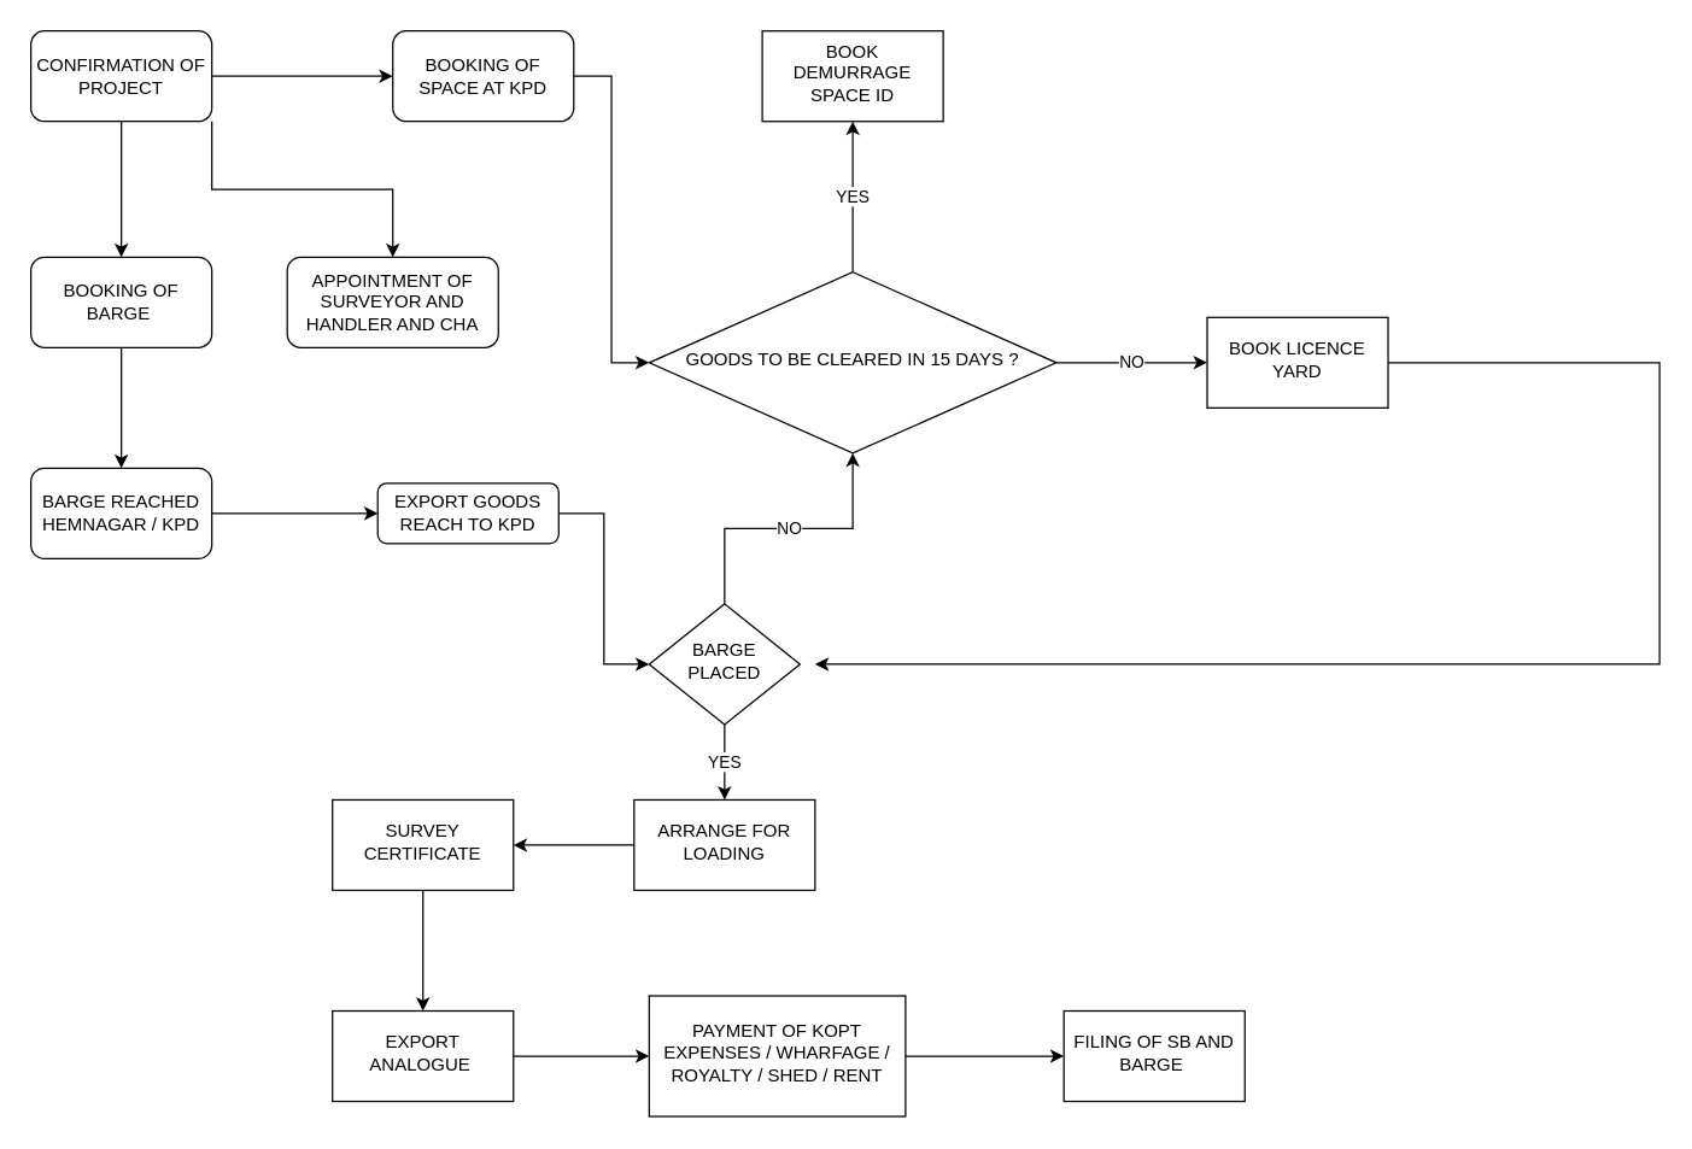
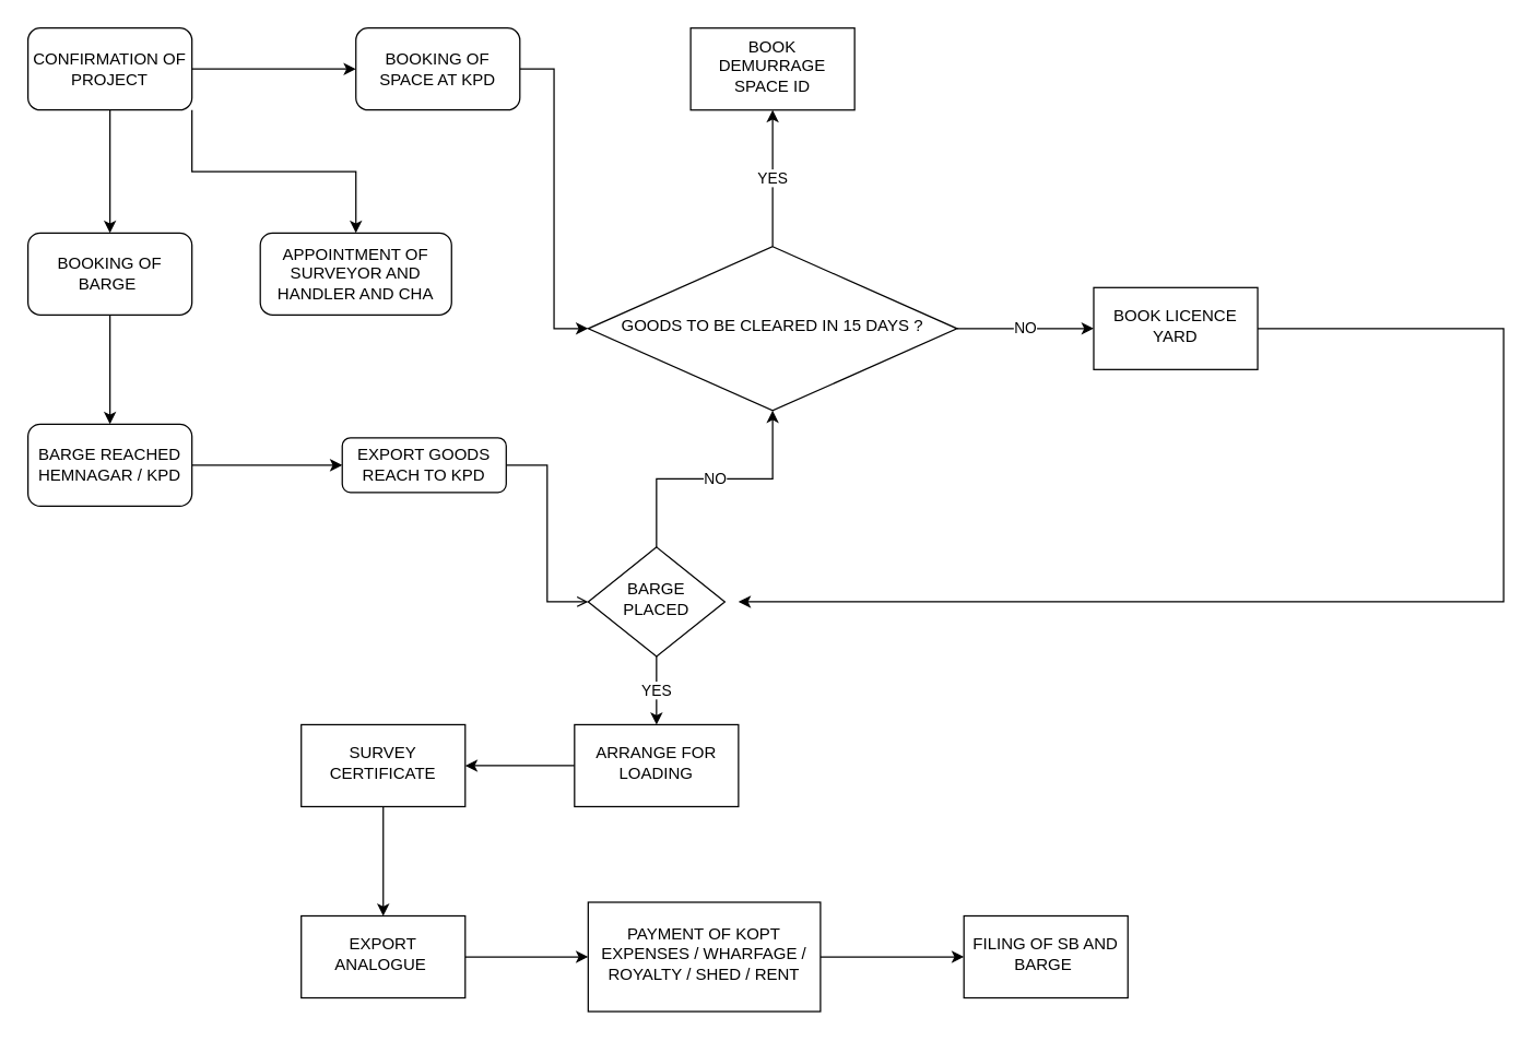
  <mxCell id="0" />
  <mxCell id="1" parent="0" />
- <mxCell id="2" style="edgeStyle=orthogonalEdgeStyle;rounded=0;orthogonalLoop=1;jettySize=auto;html=1;entryX=0;entryY=0.5;entryDx=0;entryDy=0;" edge="1" parent="1" source="3" target="6"><mxGeometry relative="1" as="geometry" /></mxCell>
+ <mxCell id="2" style="edgeStyle=orthogonalEdgeStyle;rounded=0;orthogonalLoop=1;jettySize=auto;html=1;entryX=0;entryY=0.5;entryDx=0;entryDy=0;endArrow=open;" edge="1" parent="1" source="3" target="6"><mxGeometry relative="1" as="geometry" /></mxCell>
  <mxCell id="3" value="EXPORT GOODS REACH TO KPD" style="rounded=1;whiteSpace=wrap;html=1;fontSize=12;glass=0;strokeWidth=1;shadow=0;" parent="1" vertex="1"><mxGeometry x="250" y="320" width="120" height="40" as="geometry" /></mxCell>
  <mxCell id="4" value="YES" style="edgeStyle=orthogonalEdgeStyle;rounded=0;orthogonalLoop=1;jettySize=auto;html=1;" edge="1" parent="1" source="6" target="24"><mxGeometry relative="1" as="geometry" /></mxCell>
  <mxCell id="5" value="NO" style="edgeStyle=orthogonalEdgeStyle;rounded=0;orthogonalLoop=1;jettySize=auto;html=1;entryX=0.5;entryY=1;entryDx=0;entryDy=0;" edge="1" parent="1" source="6" target="18"><mxGeometry relative="1" as="geometry"><mxPoint x="470" y="590" as="targetPoint" /></mxGeometry></mxCell>
  <mxCell id="6" value="BARGE PLACED" style="rhombus;whiteSpace=wrap;html=1;shadow=0;fontFamily=Helvetica;fontSize=12;align=center;strokeWidth=1;spacing=6;spacingTop=-4;" parent="1" vertex="1"><mxGeometry x="430" y="400" width="100" height="80" as="geometry" /></mxCell>
  <mxCell id="7" style="edgeStyle=orthogonalEdgeStyle;rounded=0;orthogonalLoop=1;jettySize=auto;html=1;entryX=0;entryY=0.5;entryDx=0;entryDy=0;exitX=1;exitY=0.5;exitDx=0;exitDy=0;" edge="1" parent="1" source="22" target="3"><mxGeometry relative="1" as="geometry" /></mxCell>
  <mxCell id="8" value="" style="edgeStyle=orthogonalEdgeStyle;rounded=0;orthogonalLoop=1;jettySize=auto;html=1;" edge="1" parent="1" source="9" target="22"><mxGeometry relative="1" as="geometry" /></mxCell>
  <mxCell id="9" value="BOOKING OF BARGE&amp;nbsp;" style="whiteSpace=wrap;html=1;rounded=1;shadow=0;strokeWidth=1;glass=0;" vertex="1" parent="1"><mxGeometry x="20" y="170" width="120" height="60" as="geometry" /></mxCell>
  <mxCell id="10" style="edgeStyle=orthogonalEdgeStyle;rounded=0;orthogonalLoop=1;jettySize=auto;html=1;entryX=0.5;entryY=0;entryDx=0;entryDy=0;" edge="1" parent="1" source="13" target="9"><mxGeometry relative="1" as="geometry" /></mxCell>
  <mxCell id="11" value="" style="edgeStyle=orthogonalEdgeStyle;rounded=0;orthogonalLoop=1;jettySize=auto;html=1;" edge="1" parent="1" source="13" target="15"><mxGeometry relative="1" as="geometry" /></mxCell>
  <mxCell id="12" style="edgeStyle=orthogonalEdgeStyle;rounded=0;orthogonalLoop=1;jettySize=auto;html=1;exitX=1;exitY=1;exitDx=0;exitDy=0;entryX=0.5;entryY=0;entryDx=0;entryDy=0;" edge="1" parent="1" source="13" target="25"><mxGeometry relative="1" as="geometry"><mxPoint x="260" y="170" as="targetPoint" /></mxGeometry></mxCell>
  <mxCell id="13" value="CONFIRMATION OF PROJECT" style="whiteSpace=wrap;html=1;rounded=1;shadow=0;strokeWidth=1;glass=0;" vertex="1" parent="1"><mxGeometry x="20" y="20" width="120" height="60" as="geometry" /></mxCell>
  <mxCell id="14" style="edgeStyle=orthogonalEdgeStyle;rounded=0;orthogonalLoop=1;jettySize=auto;html=1;entryX=0;entryY=0.5;entryDx=0;entryDy=0;" edge="1" parent="1" source="15" target="18"><mxGeometry relative="1" as="geometry" /></mxCell>
  <mxCell id="15" value="BOOKING OF SPACE AT KPD" style="whiteSpace=wrap;html=1;rounded=1;shadow=0;strokeWidth=1;glass=0;" vertex="1" parent="1"><mxGeometry x="260" y="20" width="120" height="60" as="geometry" /></mxCell>
  <mxCell id="16" value="NO" style="edgeStyle=orthogonalEdgeStyle;rounded=0;orthogonalLoop=1;jettySize=auto;html=1;" edge="1" parent="1" source="18" target="20"><mxGeometry relative="1" as="geometry" /></mxCell>
  <mxCell id="17" value="YES" style="edgeStyle=orthogonalEdgeStyle;rounded=0;orthogonalLoop=1;jettySize=auto;entryX=0.5;entryY=1;entryDx=0;entryDy=0;html=1;" edge="1" parent="1" source="18" target="21"><mxGeometry relative="1" as="geometry" /></mxCell>
  <mxCell id="18" value="GOODS TO BE CLEARED IN 15 DAYS ?" style="rhombus;whiteSpace=wrap;html=1;shadow=0;fontFamily=Helvetica;fontSize=12;align=center;strokeWidth=1;spacing=6;spacingTop=-4;" vertex="1" parent="1"><mxGeometry x="430" y="180" width="270" height="120" as="geometry" /></mxCell>
  <mxCell id="19" style="edgeStyle=orthogonalEdgeStyle;rounded=0;orthogonalLoop=1;jettySize=auto;html=1;" edge="1" parent="1" source="20"><mxGeometry relative="1" as="geometry"><mxPoint x="540" y="440" as="targetPoint" /><Array as="points"><mxPoint x="1100" y="240" /><mxPoint x="1100" y="440" /></Array></mxGeometry></mxCell>
  <mxCell id="20" value="BOOK LICENCE YARD" style="whiteSpace=wrap;html=1;shadow=0;strokeWidth=1;spacing=6;spacingTop=-4;" vertex="1" parent="1"><mxGeometry x="800" y="210" width="120" height="60" as="geometry" /></mxCell>
  <mxCell id="21" value="BOOK DEMURRAGE SPACE ID" style="whiteSpace=wrap;html=1;shadow=0;strokeWidth=1;spacing=6;spacingTop=-4;" vertex="1" parent="1"><mxGeometry x="505" y="20" width="120" height="60" as="geometry" /></mxCell>
  <mxCell id="22" value="BARGE REACHED HEMNAGAR / KPD" style="whiteSpace=wrap;html=1;rounded=1;shadow=0;strokeWidth=1;glass=0;" vertex="1" parent="1"><mxGeometry x="20" y="310" width="120" height="60" as="geometry" /></mxCell>
  <mxCell id="23" value="" style="edgeStyle=orthogonalEdgeStyle;rounded=0;orthogonalLoop=1;jettySize=auto;html=1;" edge="1" parent="1" source="24" target="27"><mxGeometry relative="1" as="geometry" /></mxCell>
  <mxCell id="24" value="ARRANGE FOR LOADING" style="whiteSpace=wrap;html=1;shadow=0;strokeWidth=1;spacing=6;spacingTop=-4;" vertex="1" parent="1"><mxGeometry x="420" y="530" width="120" height="60" as="geometry" /></mxCell>
  <mxCell id="25" value="APPOINTMENT OF SURVEYOR AND HANDLER AND CHA" style="rounded=1;whiteSpace=wrap;html=1;" vertex="1" parent="1"><mxGeometry x="190" y="170" width="140" height="60" as="geometry" /></mxCell>
  <mxCell id="26" value="" style="edgeStyle=orthogonalEdgeStyle;rounded=0;orthogonalLoop=1;jettySize=auto;html=1;" edge="1" parent="1" source="27" target="29"><mxGeometry relative="1" as="geometry" /></mxCell>
  <mxCell id="27" value="SURVEY CERTIFICATE" style="whiteSpace=wrap;html=1;shadow=0;strokeWidth=1;spacing=6;spacingTop=-4;" vertex="1" parent="1"><mxGeometry x="220" y="530" width="120" height="60" as="geometry" /></mxCell>
  <mxCell id="28" value="" style="edgeStyle=orthogonalEdgeStyle;rounded=0;orthogonalLoop=1;jettySize=auto;html=1;" edge="1" parent="1" source="29" target="31"><mxGeometry relative="1" as="geometry" /></mxCell>
  <mxCell id="29" value="EXPORT ANALOGUE&amp;nbsp;" style="whiteSpace=wrap;html=1;shadow=0;strokeWidth=1;spacing=6;spacingTop=-4;" vertex="1" parent="1"><mxGeometry x="220" y="670" width="120" height="60" as="geometry" /></mxCell>
  <mxCell id="30" value="" style="edgeStyle=orthogonalEdgeStyle;rounded=0;orthogonalLoop=1;jettySize=auto;html=1;" edge="1" parent="1" source="31" target="32"><mxGeometry relative="1" as="geometry" /></mxCell>
  <mxCell id="31" value="PAYMENT OF KOPT EXPENSES / WHARFAGE / ROYALTY / SHED / RENT" style="whiteSpace=wrap;html=1;shadow=0;strokeWidth=1;spacing=6;spacingTop=-4;" vertex="1" parent="1"><mxGeometry x="430" y="660" width="170" height="80" as="geometry" /></mxCell>
  <mxCell id="32" value="FILING OF SB AND BARGE&amp;nbsp;" style="whiteSpace=wrap;html=1;shadow=0;strokeWidth=1;spacing=6;spacingTop=-4;" vertex="1" parent="1"><mxGeometry x="705" y="670" width="120" height="60" as="geometry" /></mxCell>
